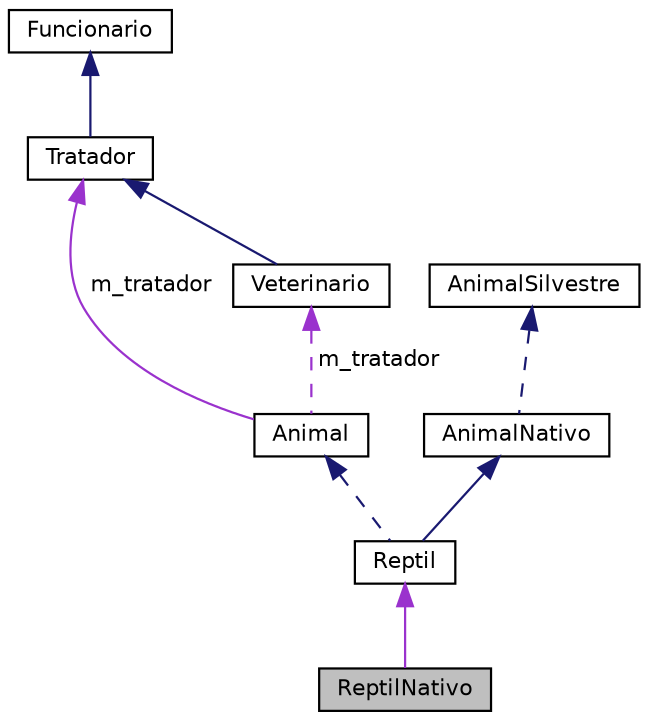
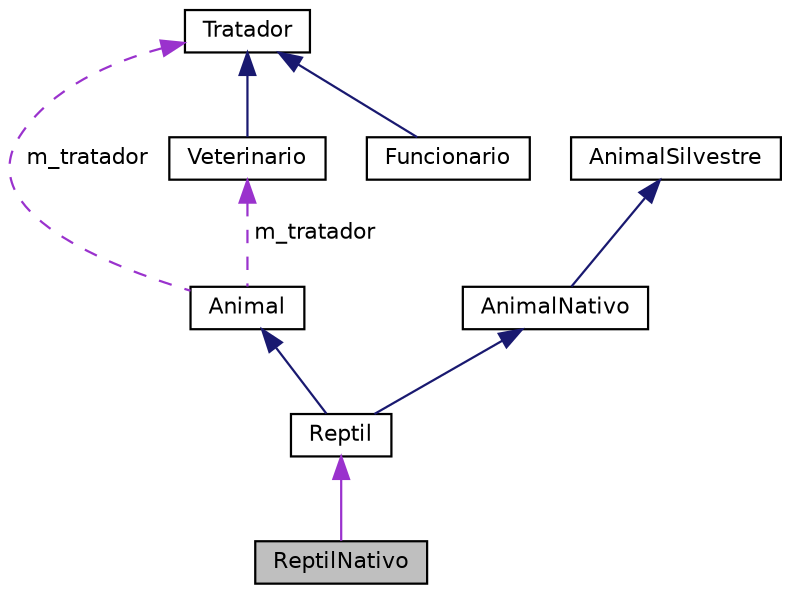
  digraph {
    node [color=black fillcolor=white fontname=Helvetica fontsize=10 shape=record style=filled]
    edge [color=midnightblue dir=back fontname=Helvetica fontsize=10 labelfontname=Helvetica labelfontsize=10 style=solid]
    n1 [fillcolor=grey75 fontcolor=black height=0.2 label=ReptilNativo width=0.4]
    n2 [height=0.2 label=Reptil width=0.4]
    n3 [height=0.2 label=Animal width=0.4]
    n4 [height=0.2 label=Tratador width=0.4]
    n5 [height=0.2 label=Veterinario width=0.4]
    n6 [height=0.2 label=Funcionario width=0.4]
    n7 [height=0.2 label=AnimalNativo width=0.4]
    n8 [height=0.2 label=AnimalSilvestre width=0.4]
    n2 -> n1 [color=darkorchid3]
-   n3 -> n2 [style=dashed]
-   n4 -> n3 [color=darkorchid3 label=" m_tratador"]
+   n3 -> n2
+   n4 -> n3 [color=darkorchid3 label=" m_tratador" style=dashed]
    n4 -> n5
    n5 -> n3 [color=darkorchid3 label=" m_tratador" style=dashed]
-   n6 -> n4
+   n4 -> n6
    n7 -> n2
-   n8 -> n7 [style=dashed]
+   n8 -> n7
  }
